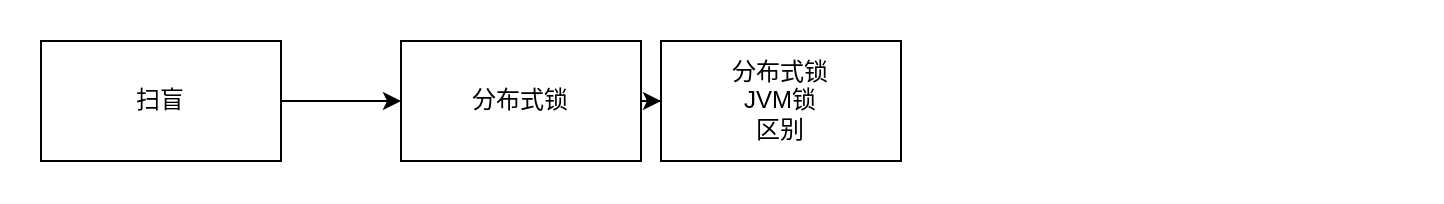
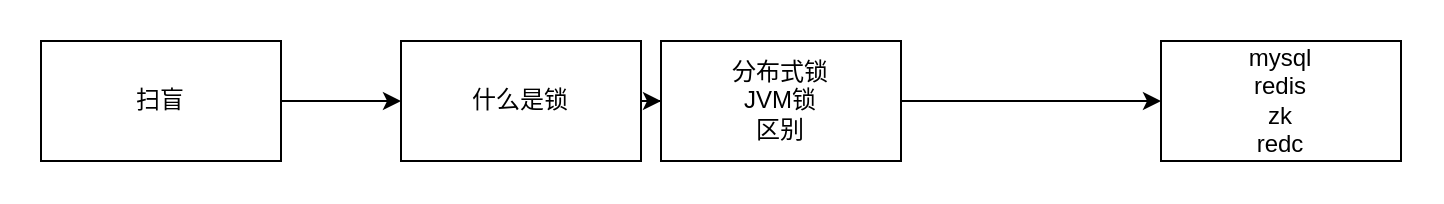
  <mxCell id="0" />
  <mxCell id="1" parent="0" />
  <mxCell id="2" style="edgeStyle=orthogonalEdgeStyle;rounded=0;orthogonalLoop=1;jettySize=auto;html=1;" edge="1" parent="1" source="3" target="5"><mxGeometry relative="1" as="geometry" /></mxCell>
  <mxCell id="3" value="扫盲" style="rounded=0;whiteSpace=wrap;html=1;" vertex="1" parent="1"><mxGeometry x="20" y="20" width="120" height="60" as="geometry" /></mxCell>
  <mxCell id="4" style="edgeStyle=orthogonalEdgeStyle;rounded=0;orthogonalLoop=1;jettySize=auto;html=1;" edge="1" parent="1" source="5" target="7"><mxGeometry relative="1" as="geometry" /></mxCell>
- <mxCell id="5" value="分布式锁" style="rounded=0;whiteSpace=wrap;html=1;" vertex="1" parent="1"><mxGeometry x="200" y="20" width="120" height="60" as="geometry" /></mxCell>
+ <mxCell id="5" value="什么是锁" style="rounded=0;whiteSpace=wrap;html=1;" vertex="1" parent="1"><mxGeometry x="200" y="20" width="120" height="60" as="geometry" /></mxCell>
+ <mxCell id="6" style="edgeStyle=orthogonalEdgeStyle;rounded=0;orthogonalLoop=1;jettySize=auto;html=1;" edge="1" parent="1" source="7" target="8"><mxGeometry relative="1" as="geometry" /></mxCell>
  <mxCell id="7" value="分布式锁&lt;br&gt;JVM锁&lt;br&gt;区别" style="rounded=0;whiteSpace=wrap;html=1;" vertex="1" parent="1"><mxGeometry x="330" y="20" width="120" height="60" as="geometry" /></mxCell>
+ <mxCell id="8" value="mysql&lt;br&gt;redis&lt;br&gt;zk&lt;br&gt;redc" style="rounded=0;whiteSpace=wrap;html=1;" vertex="1" parent="1"><mxGeometry x="580" y="20" width="120" height="60" as="geometry" /></mxCell>
